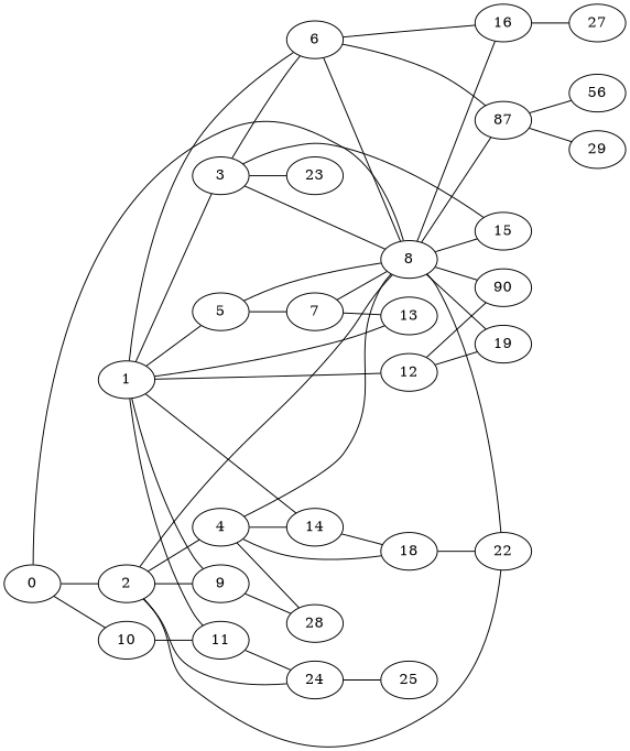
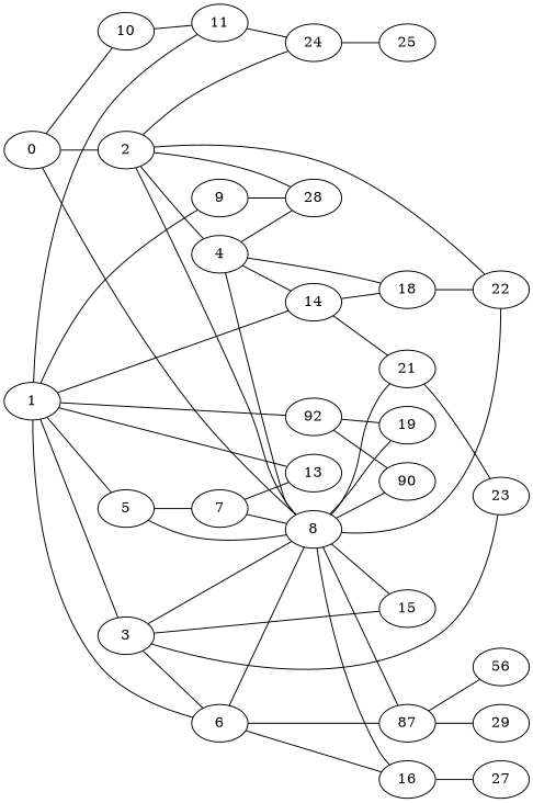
  graph {
    rankdir=LR
    n1 [label=90]
    8
+   21
    16
    19
    22
    15
    n8 [label=87]
    23
    27
    n11 [label=56]
    29
    0
    10
    2
    11
    9
    24
    4
    28
    25
    14
    18
    1
    3
    13
    5
    6
-   12
+   12 [label=92]
    7
    8 -- n1
+   8 -- 21
    8 -- 16
    8 -- 19
    8 -- 22
    8 -- 15
    8 -- n8
+   21 -- 23
    16 -- 27
    n8 -- n11
    n8 -- 29
    0 -- 8
    0 -- 10
    0 -- 2
    10 -- 11
    2 -- 8
    2 -- 22
-   2 -- 9
+   2 -- 28
    2 -- 24
    2 -- 4
    11 -- 24
    9 -- 28
    24 -- 25
    4 -- 8
    4 -- 28
    4 -- 14
    4 -- 18
+   14 -- 21
    14 -- 18
    18 -- 22
    1 -- 11
    1 -- 9
    1 -- 14
    1 -- 3
    1 -- 13
    1 -- 5
    1 -- 6
    1 -- 12
    3 -- 8
    3 -- 15
    3 -- 23
    3 -- 6
    5 -- 8
    5 -- 7
    6 -- 8
    6 -- 16
    6 -- n8
    12 -- n1
    12 -- 19
    7 -- 8
    7 -- 13
  }
